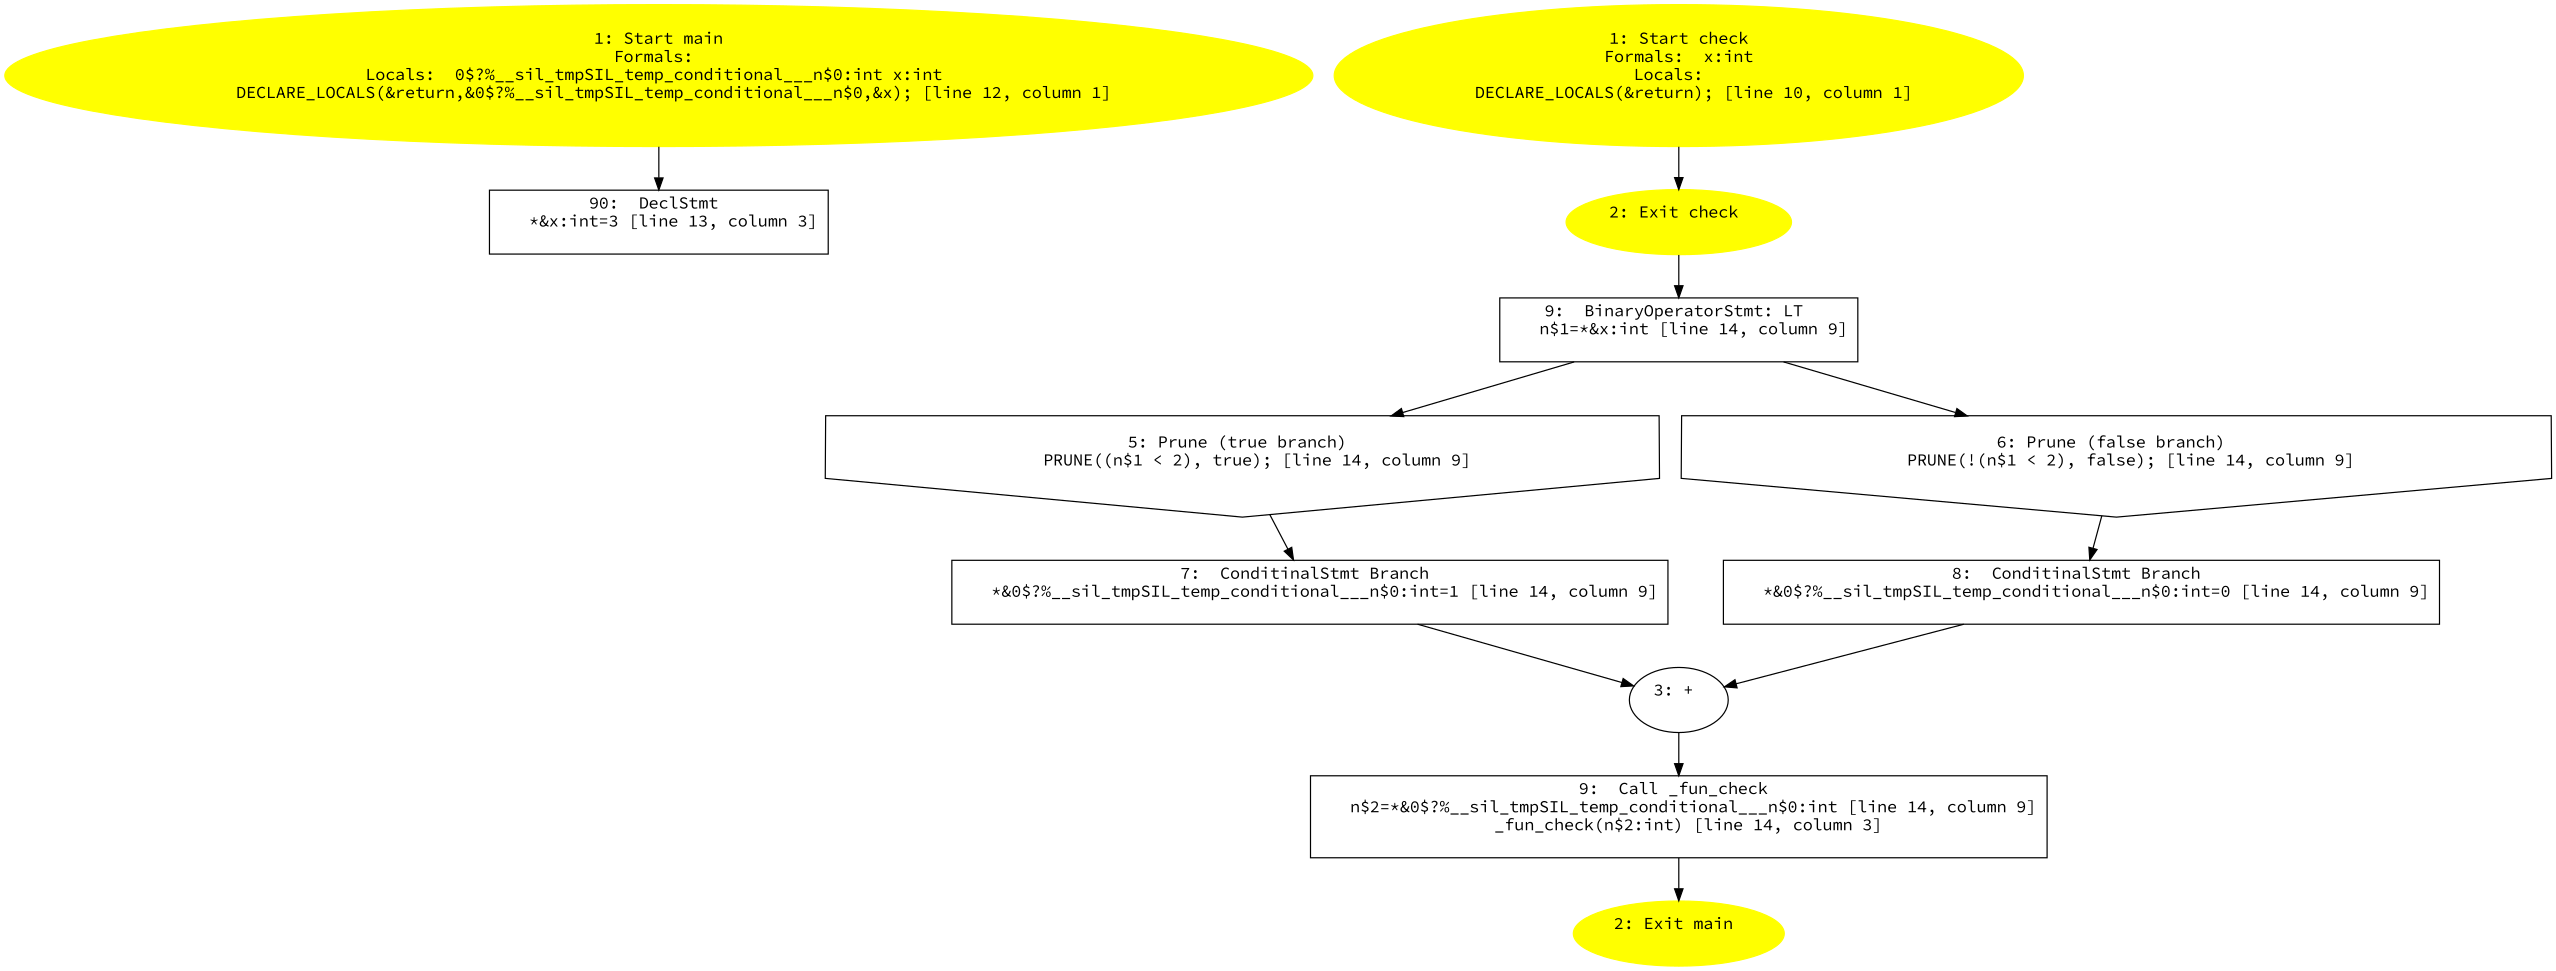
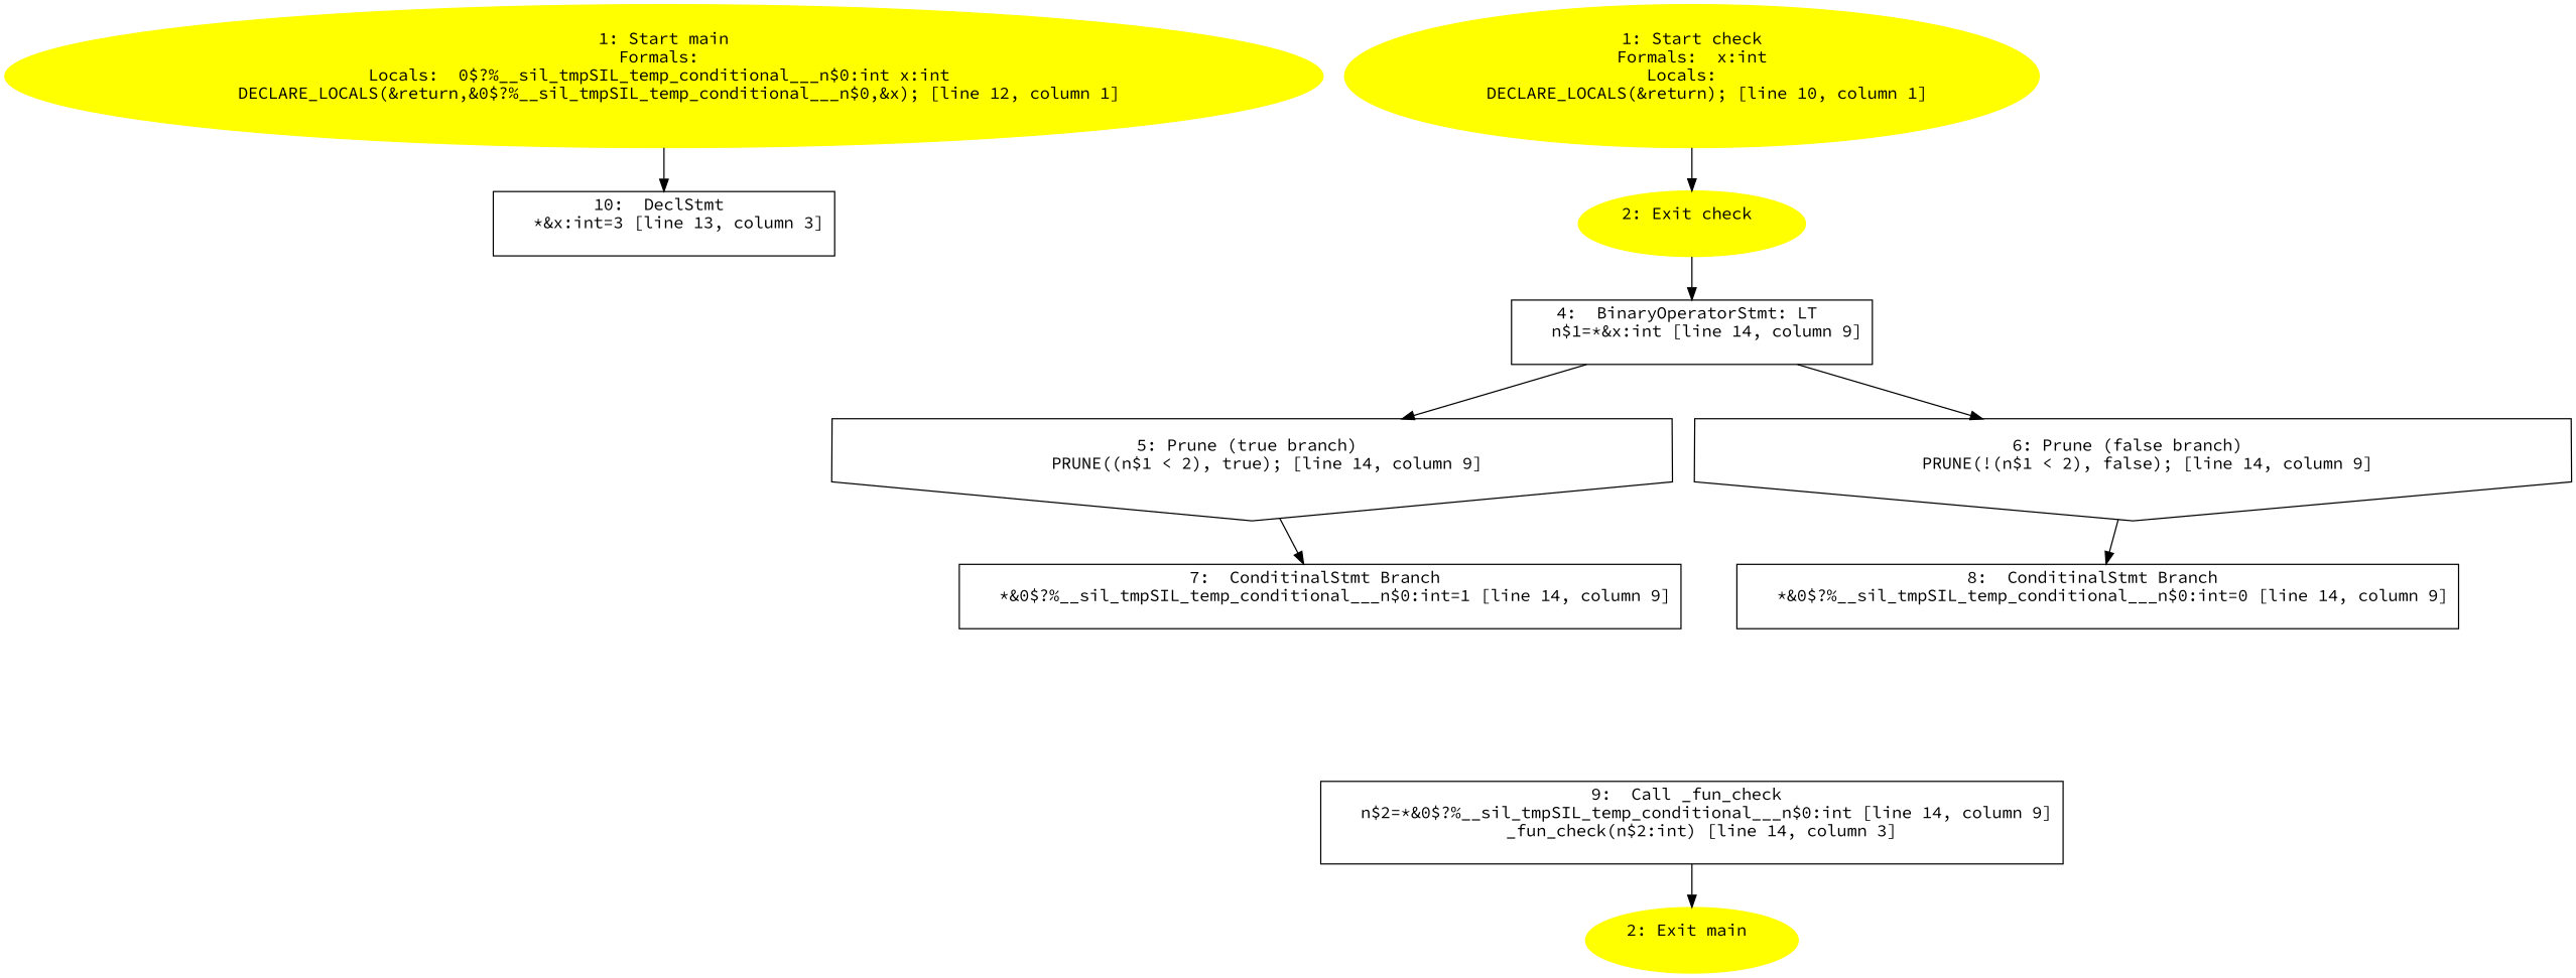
  digraph {
    fontname="Source Code Pro"
    node [fontname="Source Code Pro"]
    edge [fontname="Source Code Pro"]
    n1 [color=yellow label="1: Start main\nFormals: \nLocals:  0$?%__sil_tmpSIL_temp_conditional___n$0:int x:int \n   DECLARE_LOCALS(&return,&0$?%__sil_tmpSIL_temp_conditional___n$0,&x); [line 12, column 1]\n " style=filled]
-   n2 [label="90:  DeclStmt \n   *&x:int=3 [line 13, column 3]\n " shape=box]
-   n3 [label="9:  BinaryOperatorStmt: LT \n   n$1=*&x:int [line 14, column 9]\n " shape=box]
+   n2 [label="10:  DeclStmt \n   *&x:int=3 [line 13, column 3]\n " shape=box]
+   n3 [label="4:  BinaryOperatorStmt: LT \n   n$1=*&x:int [line 14, column 9]\n " shape=box]
    n4 [label="5: Prune (true branch) \n   PRUNE((n$1 < 2), true); [line 14, column 9]\n " shape=invhouse]
    n5 [label="6: Prune (false branch) \n   PRUNE(!(n$1 < 2), false); [line 14, column 9]\n " shape=invhouse]
    n6 [color=yellow label="2: Exit main \n  " style=filled]
-   n7 [label="3: + \n  "]
    n8 [label="9:  Call _fun_check \n   n$2=*&0$?%__sil_tmpSIL_temp_conditional___n$0:int [line 14, column 9]\n  _fun_check(n$2:int) [line 14, column 3]\n " shape=box]
    n9 [label="7:  ConditinalStmt Branch \n   *&0$?%__sil_tmpSIL_temp_conditional___n$0:int=1 [line 14, column 9]\n " shape=box]
    n10 [label="8:  ConditinalStmt Branch \n   *&0$?%__sil_tmpSIL_temp_conditional___n$0:int=0 [line 14, column 9]\n " shape=box]
    n11 [color=yellow label="1: Start check\nFormals:  x:int\nLocals:  \n   DECLARE_LOCALS(&return); [line 10, column 1]\n " style=filled]
    n12 [color=yellow label="2: Exit check \n  " style=filled]
    n1 -> n2
    n3 -> n4
    n3 -> n5
    n4 -> n9
    n5 -> n10
-   n7 -> n8
    n8 -> n6
-   n9 -> n7
-   n10 -> n7
    n11 -> n12
    n12 -> n3
  }
